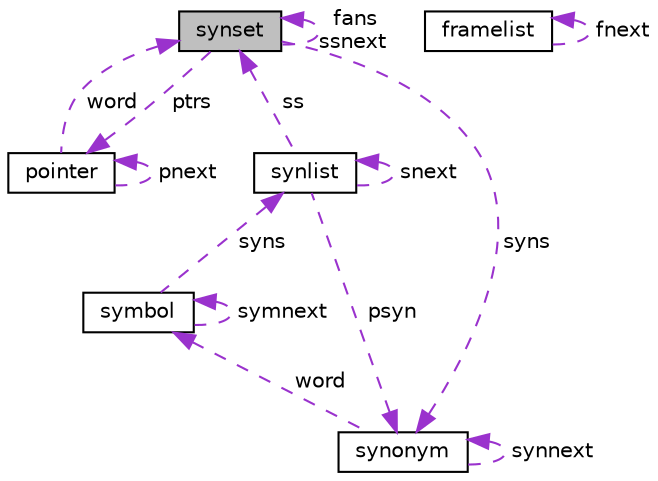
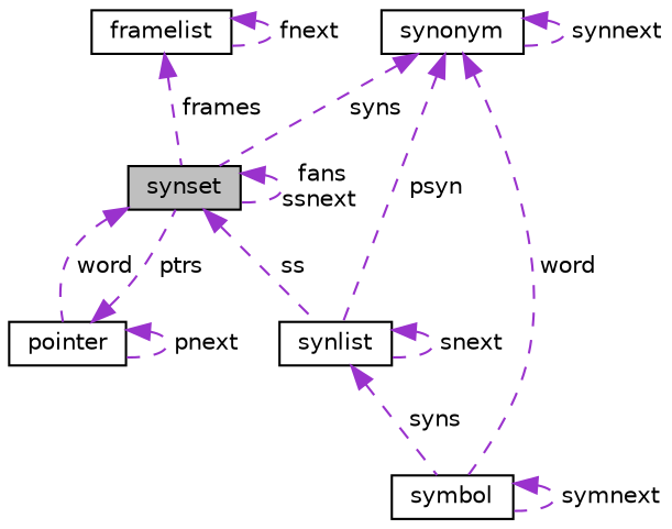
  digraph {
    node [color=black fillcolor=white fontname=Helvetica fontsize=10 shape=record style=filled]
    edge [color=darkorchid3 dir=back fontname=Helvetica fontsize=10 labelfontname=Helvetica labelfontsize=10 style=dashed]
    n1 [fillcolor=grey75 fontcolor=black height=0.2 label=synset width=0.4]
    n2 [height=0.2 label=pointer width=0.4]
    n3 [height=0.2 label=synlist width=0.4]
    n4 [height=0.2 label=synonym width=0.4]
    n5 [height=0.2 label=symbol width=0.4]
    n6 [height=0.2 label=framelist width=0.4]
    n1 -> n1 [label=" fans\nssnext"]
    n1 -> n2 [label=" word"]
    n1 -> n3 [label=" ss"]
    n2 -> n1 [label=" ptrs"]
    n2 -> n2 [label=" pnext"]
    n3 -> n3 [label=" snext"]
    n3 -> n5 [label=" syns"]
    n4 -> n1 [label=" syns"]
    n4 -> n3 [label=" psyn"]
    n4 -> n4 [label=" synnext"]
-   n5 -> n4 [label=" word"]
+   n4 -> n5 [label=" word"]
    n5 -> n5 [label=" symnext"]
+   n6 -> n1 [label=" frames"]
    n6 -> n6 [label=" fnext"]
  }
